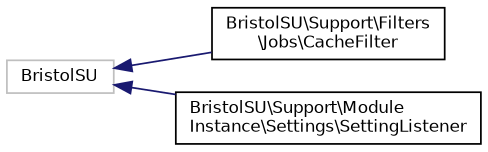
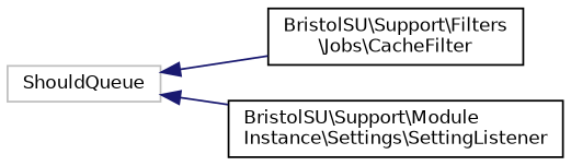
  digraph {
    rankdir=LR
    node [color=black fillcolor=white fontname=Helvetica fontsize=10 shape=record style=filled]
    edge [color=midnightblue dir=back fontname=Helvetica fontsize=10 labelfontname=Helvetica labelfontsize=10 style=solid]
-   n1 [color=grey75 height=0.2 label=BristolSU width=0.4]
+   n1 [color=grey75 height=0.2 label=ShouldQueue width=0.4]
    n2 [height=0.2 label="BristolSU\\Support\\Filters\l\\Jobs\\CacheFilter" width=0.4]
    n3 [height=0.2 label="BristolSU\\Support\\Module\lInstance\\Settings\\SettingListener" width=0.4]
    n1 -> n2
    n1 -> n3
  }
